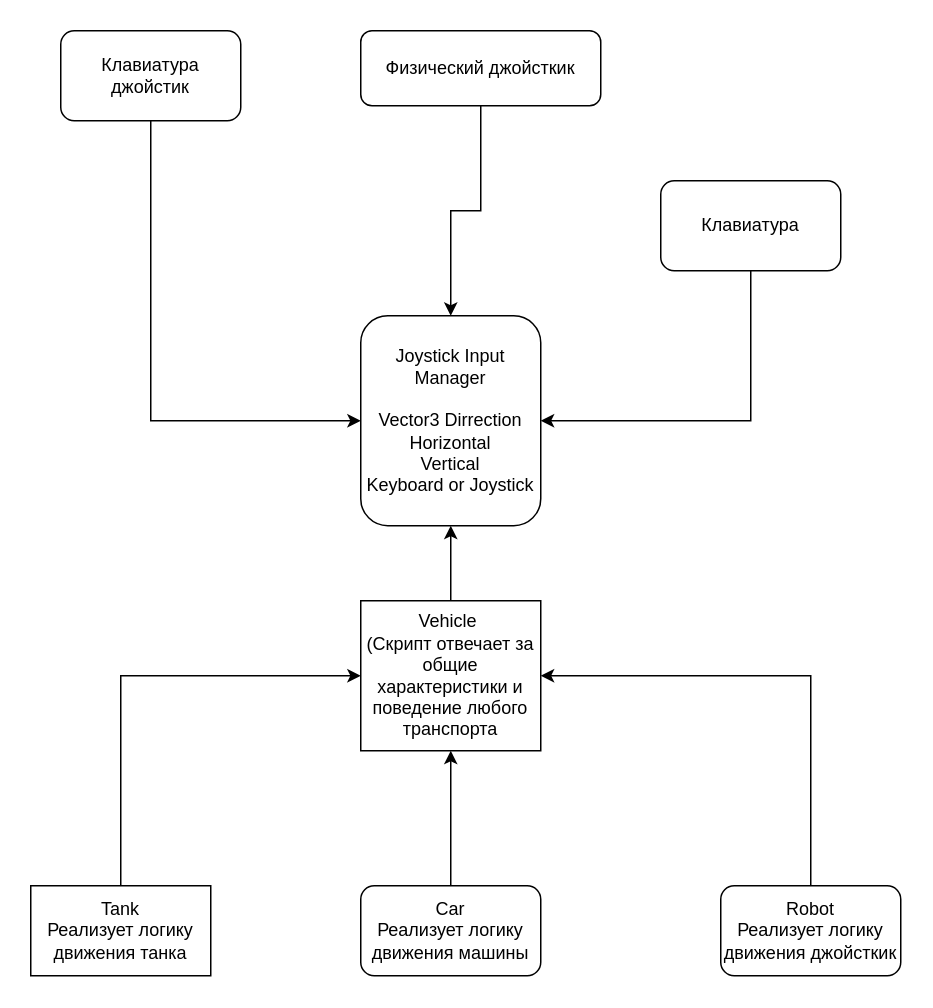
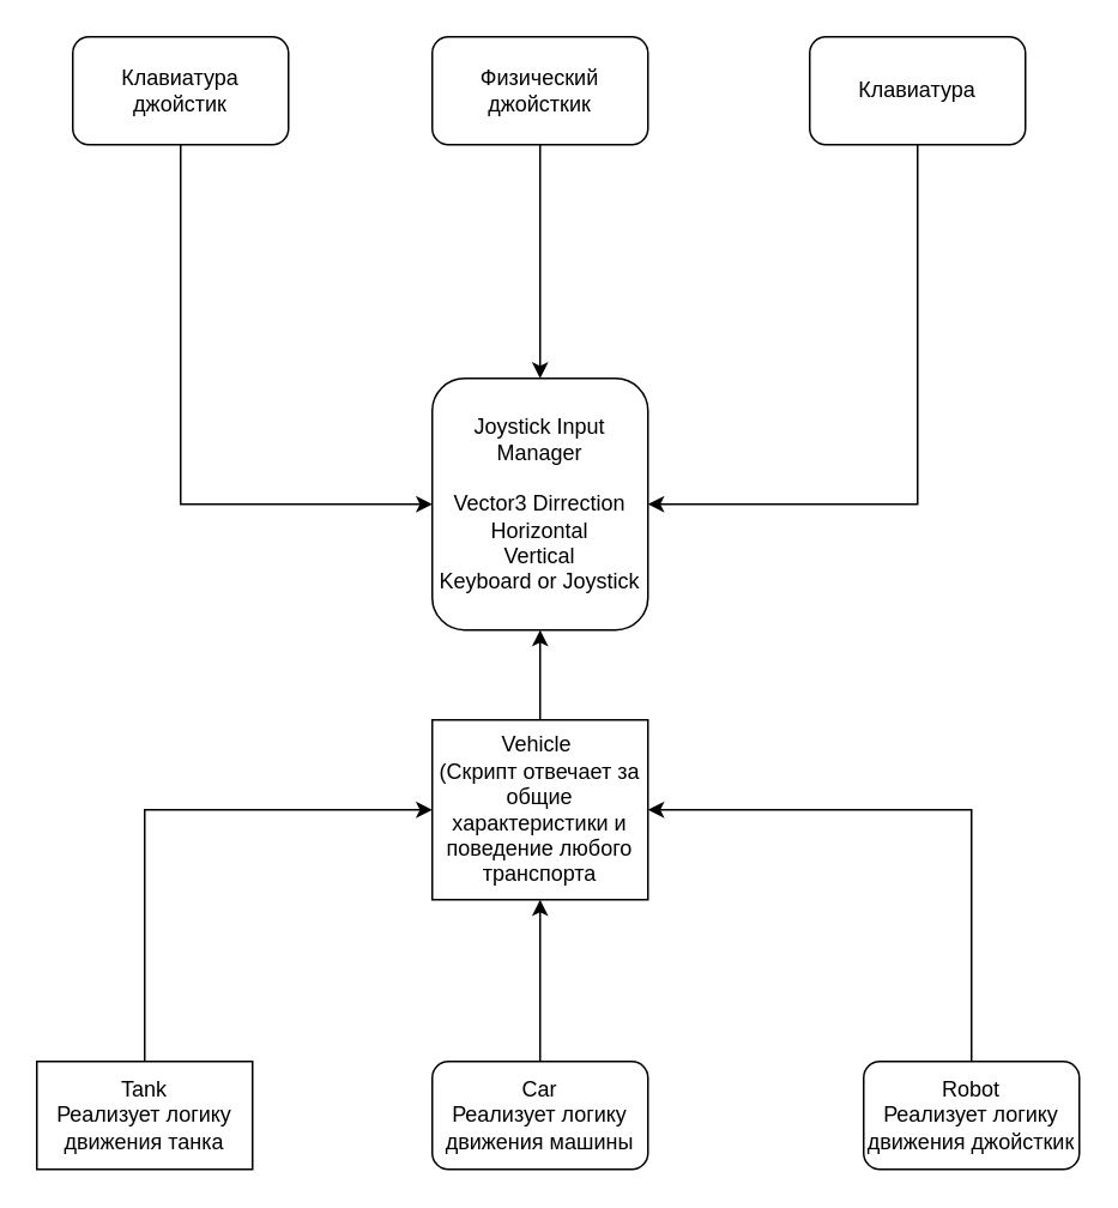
  <mxCell id="0" />
  <mxCell id="1" parent="0" />
  <mxCell id="2" value="Joystick Input Manager&lt;br&gt;&lt;br&gt;Vector3 Dirrection&lt;br&gt;Horizontal&lt;br&gt;Vertical&lt;br&gt;Keyboard or Joystick" style="rounded=1;whiteSpace=wrap;html=1;" vertex="1" parent="1"><mxGeometry x="240" y="210" width="120" height="140" as="geometry" /></mxCell>
  <mxCell id="3" style="edgeStyle=orthogonalEdgeStyle;rounded=0;orthogonalLoop=1;jettySize=auto;html=1;exitX=0.5;exitY=1;exitDx=0;exitDy=0;entryX=0;entryY=0.5;entryDx=0;entryDy=0;" edge="1" parent="1" source="4" target="2"><mxGeometry relative="1" as="geometry" /></mxCell>
  <mxCell id="4" value="Клавиатура джойстик" style="rounded=1;whiteSpace=wrap;html=1;" vertex="1" parent="1"><mxGeometry x="40" y="20" width="120" height="60" as="geometry" /></mxCell>
  <mxCell id="5" style="edgeStyle=orthogonalEdgeStyle;rounded=0;orthogonalLoop=1;jettySize=auto;html=1;exitX=0.5;exitY=1;exitDx=0;exitDy=0;entryX=0.5;entryY=0;entryDx=0;entryDy=0;" edge="1" parent="1" source="6" target="2"><mxGeometry relative="1" as="geometry" /></mxCell>
- <mxCell id="6" value="Физический джойсткик" style="rounded=1;whiteSpace=wrap;html=1;" vertex="1" parent="1"><mxGeometry x="240" y="20" width="160" height="50" as="geometry" /></mxCell>
+ <mxCell id="6" value="Физический джойсткик" style="rounded=1;whiteSpace=wrap;html=1;" vertex="1" parent="1"><mxGeometry x="240" y="20" width="120" height="60" as="geometry" /></mxCell>
  <mxCell id="7" style="edgeStyle=orthogonalEdgeStyle;rounded=0;orthogonalLoop=1;jettySize=auto;html=1;exitX=0.5;exitY=1;exitDx=0;exitDy=0;entryX=1;entryY=0.5;entryDx=0;entryDy=0;" edge="1" parent="1" source="8" target="2"><mxGeometry relative="1" as="geometry" /></mxCell>
- <mxCell id="8" value="Клавиатура" style="rounded=1;whiteSpace=wrap;html=1;" vertex="1" parent="1"><mxGeometry x="440" y="120" width="120" height="60" as="geometry" /></mxCell>
+ <mxCell id="8" value="Клавиатура" style="rounded=1;whiteSpace=wrap;html=1;" vertex="1" parent="1"><mxGeometry x="450" y="20" width="120" height="60" as="geometry" /></mxCell>
  <mxCell id="9" style="edgeStyle=orthogonalEdgeStyle;rounded=0;orthogonalLoop=1;jettySize=auto;html=1;exitX=0.5;exitY=0;exitDx=0;exitDy=0;entryX=0.5;entryY=1;entryDx=0;entryDy=0;" edge="1" parent="1" source="10" target="2"><mxGeometry relative="1" as="geometry" /></mxCell>
  <mxCell id="10" value="Vehicle&amp;nbsp;&lt;br&gt;(Скрипт отвечает за общие характеристики и поведение любого транспорта" style="rounded=0;whiteSpace=wrap;html=1;" vertex="1" parent="1"><mxGeometry x="240" y="400" width="120" height="100" as="geometry" /></mxCell>
  <mxCell id="11" style="edgeStyle=orthogonalEdgeStyle;rounded=0;orthogonalLoop=1;jettySize=auto;html=1;exitX=0.5;exitY=0;exitDx=0;exitDy=0;entryX=0;entryY=0.5;entryDx=0;entryDy=0;" edge="1" parent="1" source="12" target="10"><mxGeometry relative="1" as="geometry" /></mxCell>
  <mxCell id="12" value="Tank&lt;br&gt;Реализует логику движения танка" style="whiteSpace=wrap;html=1;rounded=0;" vertex="1" parent="1"><mxGeometry x="20" y="590" width="120" height="60" as="geometry" /></mxCell>
  <mxCell id="13" style="edgeStyle=orthogonalEdgeStyle;rounded=0;orthogonalLoop=1;jettySize=auto;html=1;exitX=0.5;exitY=0;exitDx=0;exitDy=0;entryX=0.5;entryY=1;entryDx=0;entryDy=0;" edge="1" parent="1" source="14" target="10"><mxGeometry relative="1" as="geometry" /></mxCell>
  <mxCell id="14" value="Car&lt;br&gt;Реализует логику движения машины" style="rounded=1;whiteSpace=wrap;html=1;" vertex="1" parent="1"><mxGeometry x="240" y="590" width="120" height="60" as="geometry" /></mxCell>
  <mxCell id="15" style="edgeStyle=orthogonalEdgeStyle;rounded=0;orthogonalLoop=1;jettySize=auto;html=1;exitX=0.5;exitY=0;exitDx=0;exitDy=0;entryX=1;entryY=0.5;entryDx=0;entryDy=0;" edge="1" parent="1" source="16" target="10"><mxGeometry relative="1" as="geometry" /></mxCell>
  <mxCell id="16" value="Robot&lt;br&gt;Реализует логику движения джойсткик" style="rounded=1;whiteSpace=wrap;html=1;" vertex="1" parent="1"><mxGeometry x="480" y="590" width="120" height="60" as="geometry" /></mxCell>
